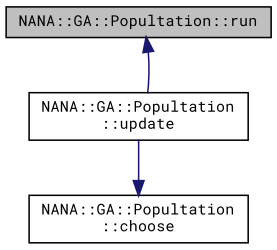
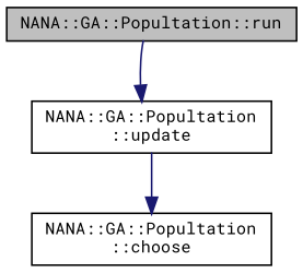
  digraph {
    fontname="Roboto Mono"
    rankdir=TB
    node [color=black fillcolor=white fontname="Roboto Mono" fontsize=10 shape=record style=filled]
    edge [color=midnightblue fontname="Roboto Mono" fontsize=10 labelfontname=Helvetica labelfontsize=10 style=solid]
    n1 [fillcolor=grey75 fontcolor=black height=0.2 label="NANA::GA::Popultation::run" width=0.4]
    n2 [height=0.2 label="NANA::GA::Popultation\l::update" width=0.4]
    n3 [height=0.2 label="NANA::GA::Popultation\l::choose" width=0.4]
-   n2 -> n1
+   n1 -> n2
    n2 -> n3
  }
